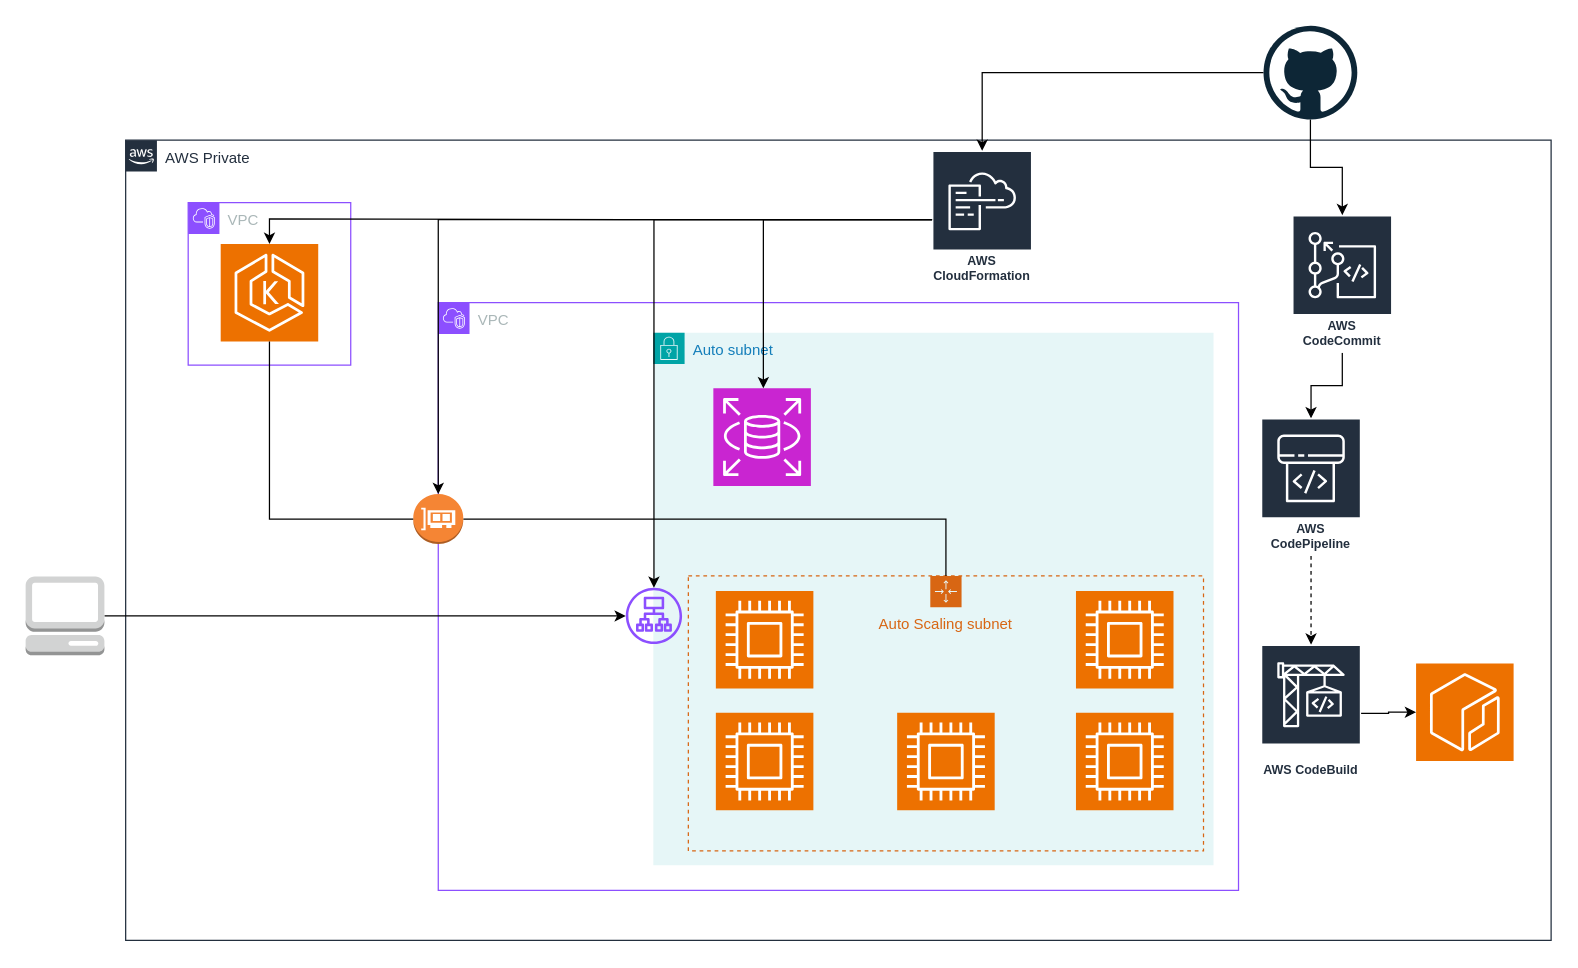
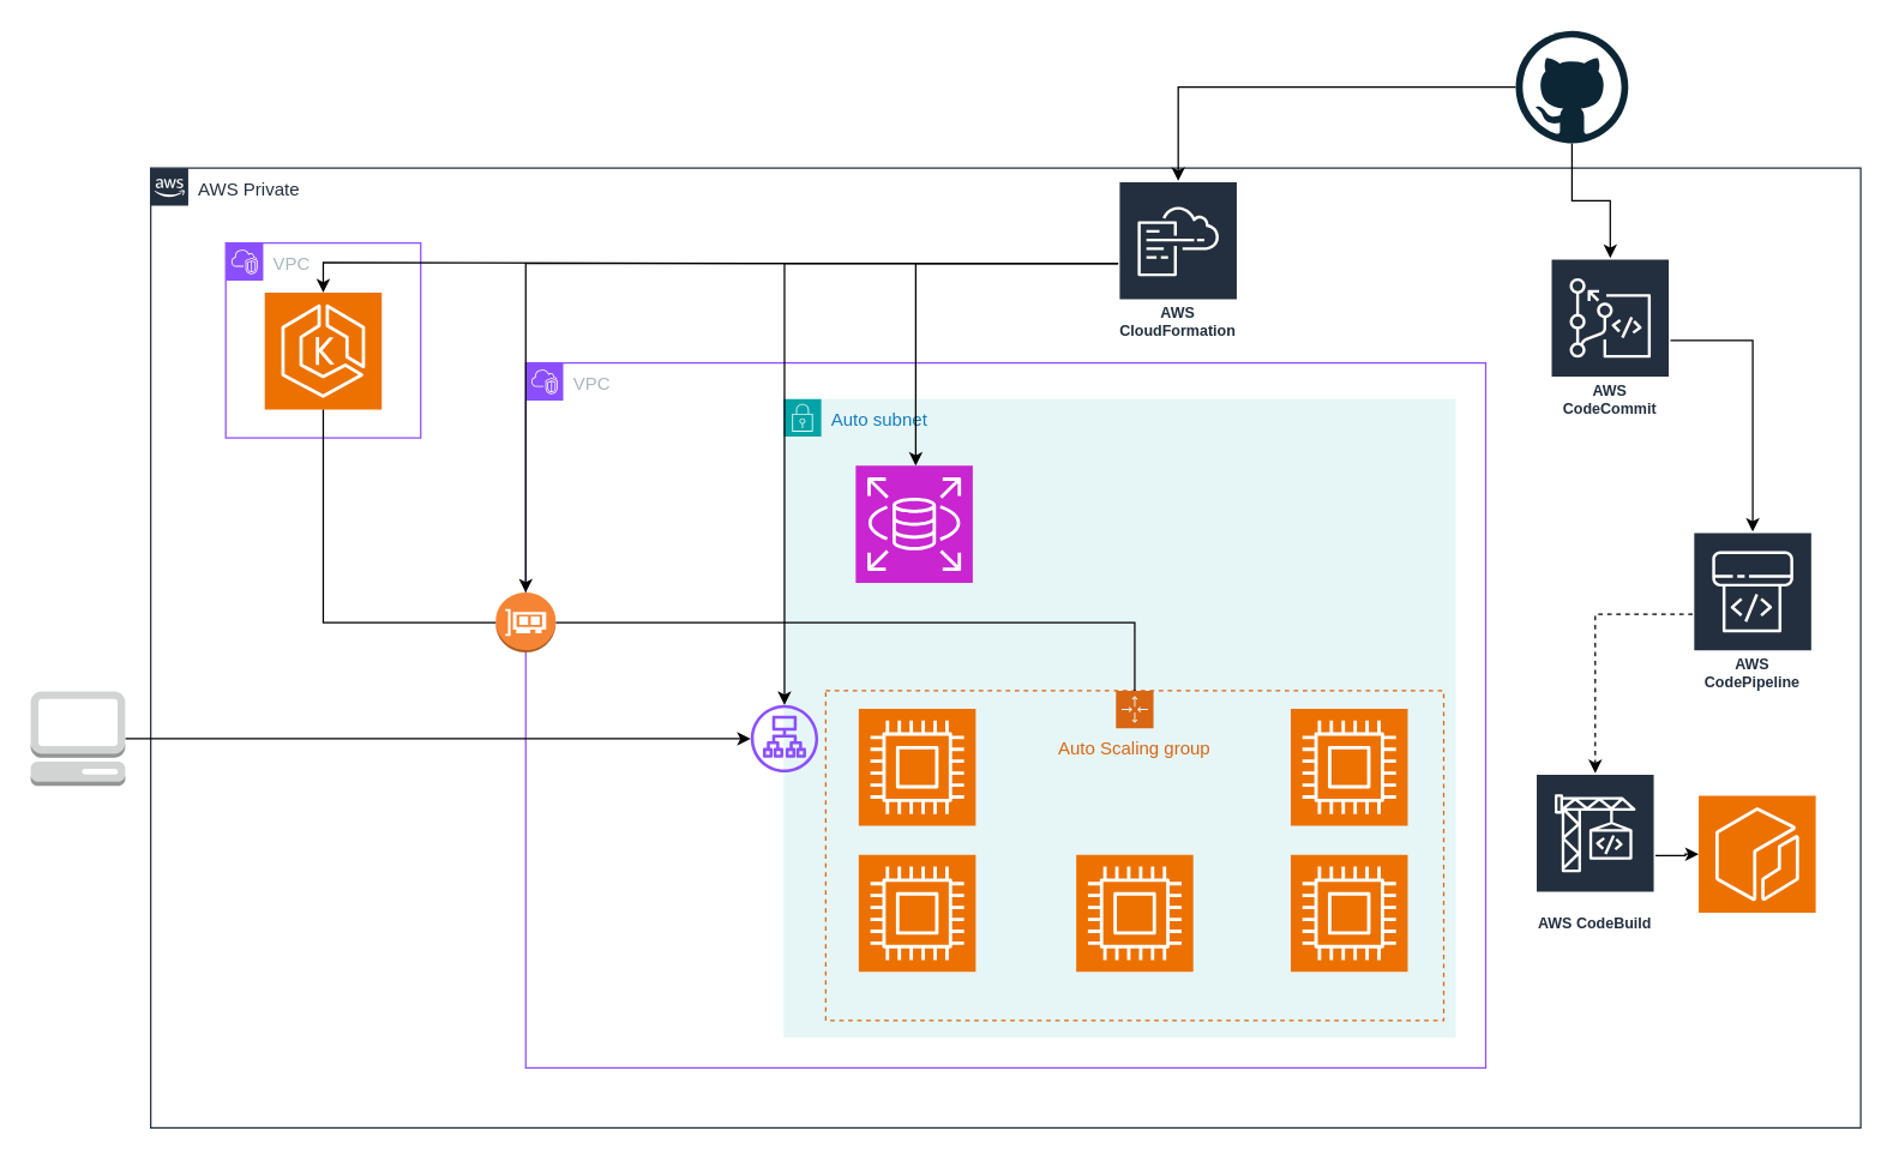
  <mxCell id="0" />
  <mxCell id="1" parent="0" />
  <mxCell id="2" value="AWS Private" style="points=[[0,0],[0.25,0],[0.5,0],[0.75,0],[1,0],[1,0.25],[1,0.5],[1,0.75],[1,1],[0.75,1],[0.5,1],[0.25,1],[0,1],[0,0.75],[0,0.5],[0,0.25]];outlineConnect=0;gradientColor=none;html=1;whiteSpace=wrap;fontSize=12;fontStyle=0;container=1;pointerEvents=0;collapsible=0;recursiveResize=0;shape=mxgraph.aws4.group;grIcon=mxgraph.aws4.group_aws_cloud_alt;strokeColor=#232F3E;fillColor=none;verticalAlign=top;align=left;spacingLeft=30;fontColor=#232F3E;dashed=0;" parent="1" vertex="1"><mxGeometry x="100" y="111.5" width="1140" height="640" as="geometry" /></mxCell>
  <mxCell id="3" value="VPC" style="points=[[0,0],[0.25,0],[0.5,0],[0.75,0],[1,0],[1,0.25],[1,0.5],[1,0.75],[1,1],[0.75,1],[0.5,1],[0.25,1],[0,1],[0,0.75],[0,0.5],[0,0.25]];outlineConnect=0;gradientColor=none;html=1;whiteSpace=wrap;fontSize=12;fontStyle=0;container=1;pointerEvents=0;collapsible=0;recursiveResize=0;shape=mxgraph.aws4.group;grIcon=mxgraph.aws4.group_vpc2;strokeColor=#8C4FFF;fillColor=none;verticalAlign=top;align=left;spacingLeft=30;fontColor=#AAB7B8;dashed=0;" parent="2" vertex="1"><mxGeometry x="50" y="50" width="130" height="130" as="geometry" /></mxCell>
  <mxCell id="4" value="" style="sketch=0;points=[[0,0,0],[0.25,0,0],[0.5,0,0],[0.75,0,0],[1,0,0],[0,1,0],[0.25,1,0],[0.5,1,0],[0.75,1,0],[1,1,0],[0,0.25,0],[0,0.5,0],[0,0.75,0],[1,0.25,0],[1,0.5,0],[1,0.75,0]];outlineConnect=0;fontColor=#232F3E;fillColor=#ED7100;strokeColor=#ffffff;dashed=0;verticalLabelPosition=bottom;verticalAlign=top;align=center;html=1;fontSize=12;fontStyle=0;aspect=fixed;shape=mxgraph.aws4.resourceIcon;resIcon=mxgraph.aws4.eks;" parent="3" vertex="1"><mxGeometry x="26" y="33" width="78" height="78" as="geometry" /></mxCell>
  <mxCell id="5" value="VPC" style="points=[[0,0],[0.25,0],[0.5,0],[0.75,0],[1,0],[1,0.25],[1,0.5],[1,0.75],[1,1],[0.75,1],[0.5,1],[0.25,1],[0,1],[0,0.75],[0,0.5],[0,0.25]];outlineConnect=0;gradientColor=none;html=1;whiteSpace=wrap;fontSize=12;fontStyle=0;container=1;pointerEvents=0;collapsible=0;recursiveResize=0;shape=mxgraph.aws4.group;grIcon=mxgraph.aws4.group_vpc2;strokeColor=#8C4FFF;fillColor=none;verticalAlign=top;align=left;spacingLeft=30;fontColor=#AAB7B8;dashed=0;" parent="2" vertex="1"><mxGeometry x="250" y="130" width="640" height="470" as="geometry" /></mxCell>
  <mxCell id="6" value="Auto subnet " style="points=[[0,0],[0.25,0],[0.5,0],[0.75,0],[1,0],[1,0.25],[1,0.5],[1,0.75],[1,1],[0.75,1],[0.5,1],[0.25,1],[0,1],[0,0.75],[0,0.5],[0,0.25]];outlineConnect=0;gradientColor=none;html=1;whiteSpace=wrap;fontSize=12;fontStyle=0;container=1;pointerEvents=0;collapsible=0;recursiveResize=0;shape=mxgraph.aws4.group;grIcon=mxgraph.aws4.group_security_group;grStroke=0;strokeColor=#00A4A6;fillColor=#E6F6F7;verticalAlign=top;align=left;spacingLeft=30;fontColor=#147EBA;dashed=0;" parent="5" vertex="1"><mxGeometry x="172" y="24" width="448" height="426" as="geometry" /></mxCell>
- <mxCell id="7" value="Auto Scaling subnet" style="points=[[0,0],[0.25,0],[0.5,0],[0.75,0],[1,0],[1,0.25],[1,0.5],[1,0.75],[1,1],[0.75,1],[0.5,1],[0.25,1],[0,1],[0,0.75],[0,0.5],[0,0.25]];outlineConnect=0;gradientColor=none;html=1;whiteSpace=wrap;fontSize=12;fontStyle=0;container=1;pointerEvents=0;collapsible=0;recursiveResize=0;shape=mxgraph.aws4.groupCenter;grIcon=mxgraph.aws4.group_auto_scaling_group;grStroke=1;strokeColor=#D86613;fillColor=none;verticalAlign=top;align=center;fontColor=#D86613;dashed=1;spacingTop=25;" vertex="1" parent="6"><mxGeometry x="28" y="194.5" width="412" height="220" as="geometry" /></mxCell>
+ <mxCell id="7" value="Auto Scaling group" style="points=[[0,0],[0.25,0],[0.5,0],[0.75,0],[1,0],[1,0.25],[1,0.5],[1,0.75],[1,1],[0.75,1],[0.5,1],[0.25,1],[0,1],[0,0.75],[0,0.5],[0,0.25]];outlineConnect=0;gradientColor=none;html=1;whiteSpace=wrap;fontSize=12;fontStyle=0;container=1;pointerEvents=0;collapsible=0;recursiveResize=0;shape=mxgraph.aws4.groupCenter;grIcon=mxgraph.aws4.group_auto_scaling_group;grStroke=1;strokeColor=#D86613;fillColor=none;verticalAlign=top;align=center;fontColor=#D86613;dashed=1;spacingTop=25;" vertex="1" parent="6"><mxGeometry x="28" y="194.5" width="412" height="220" as="geometry" /></mxCell>
  <mxCell id="8" value="" style="sketch=0;points=[[0,0,0],[0.25,0,0],[0.5,0,0],[0.75,0,0],[1,0,0],[0,1,0],[0.25,1,0],[0.5,1,0],[0.75,1,0],[1,1,0],[0,0.25,0],[0,0.5,0],[0,0.75,0],[1,0.25,0],[1,0.5,0],[1,0.75,0]];outlineConnect=0;fontColor=#232F3E;fillColor=#ED7100;strokeColor=#ffffff;dashed=0;verticalLabelPosition=bottom;verticalAlign=top;align=center;html=1;fontSize=12;fontStyle=0;aspect=fixed;shape=mxgraph.aws4.resourceIcon;resIcon=mxgraph.aws4.compute;" parent="7" vertex="1"><mxGeometry x="310" y="12" width="78" height="78" as="geometry" /></mxCell>
  <mxCell id="9" value="" style="sketch=0;points=[[0,0,0],[0.25,0,0],[0.5,0,0],[0.75,0,0],[1,0,0],[0,1,0],[0.25,1,0],[0.5,1,0],[0.75,1,0],[1,1,0],[0,0.25,0],[0,0.5,0],[0,0.75,0],[1,0.25,0],[1,0.5,0],[1,0.75,0]];outlineConnect=0;fontColor=#232F3E;fillColor=#ED7100;strokeColor=#ffffff;dashed=0;verticalLabelPosition=bottom;verticalAlign=top;align=center;html=1;fontSize=12;fontStyle=0;aspect=fixed;shape=mxgraph.aws4.resourceIcon;resIcon=mxgraph.aws4.compute;" parent="7" vertex="1"><mxGeometry x="167" y="109.5" width="78" height="78" as="geometry" /></mxCell>
  <mxCell id="10" value="" style="sketch=0;points=[[0,0,0],[0.25,0,0],[0.5,0,0],[0.75,0,0],[1,0,0],[0,1,0],[0.25,1,0],[0.5,1,0],[0.75,1,0],[1,1,0],[0,0.25,0],[0,0.5,0],[0,0.75,0],[1,0.25,0],[1,0.5,0],[1,0.75,0]];outlineConnect=0;fontColor=#232F3E;fillColor=#ED7100;strokeColor=#ffffff;dashed=0;verticalLabelPosition=bottom;verticalAlign=top;align=center;html=1;fontSize=12;fontStyle=0;aspect=fixed;shape=mxgraph.aws4.resourceIcon;resIcon=mxgraph.aws4.compute;" vertex="1" parent="7"><mxGeometry x="310" y="109.5" width="78" height="78" as="geometry" /></mxCell>
  <mxCell id="11" value="" style="sketch=0;points=[[0,0,0],[0.25,0,0],[0.5,0,0],[0.75,0,0],[1,0,0],[0,1,0],[0.25,1,0],[0.5,1,0],[0.75,1,0],[1,1,0],[0,0.25,0],[0,0.5,0],[0,0.75,0],[1,0.25,0],[1,0.5,0],[1,0.75,0]];outlineConnect=0;fontColor=#232F3E;fillColor=#ED7100;strokeColor=#ffffff;dashed=0;verticalLabelPosition=bottom;verticalAlign=top;align=center;html=1;fontSize=12;fontStyle=0;aspect=fixed;shape=mxgraph.aws4.resourceIcon;resIcon=mxgraph.aws4.compute;" parent="7" vertex="1"><mxGeometry x="22" y="109.5" width="78" height="78" as="geometry" /></mxCell>
  <mxCell id="12" value="" style="sketch=0;points=[[0,0,0],[0.25,0,0],[0.5,0,0],[0.75,0,0],[1,0,0],[0,1,0],[0.25,1,0],[0.5,1,0],[0.75,1,0],[1,1,0],[0,0.25,0],[0,0.5,0],[0,0.75,0],[1,0.25,0],[1,0.5,0],[1,0.75,0]];outlineConnect=0;fontColor=#232F3E;fillColor=#ED7100;strokeColor=#ffffff;dashed=0;verticalLabelPosition=bottom;verticalAlign=top;align=center;html=1;fontSize=12;fontStyle=0;aspect=fixed;shape=mxgraph.aws4.resourceIcon;resIcon=mxgraph.aws4.compute;" parent="7" vertex="1"><mxGeometry x="22" y="12" width="78" height="78" as="geometry" /></mxCell>
  <mxCell id="13" value="" style="sketch=0;points=[[0,0,0],[0.25,0,0],[0.5,0,0],[0.75,0,0],[1,0,0],[0,1,0],[0.25,1,0],[0.5,1,0],[0.75,1,0],[1,1,0],[0,0.25,0],[0,0.5,0],[0,0.75,0],[1,0.25,0],[1,0.5,0],[1,0.75,0]];outlineConnect=0;fontColor=#232F3E;fillColor=#C925D1;strokeColor=#ffffff;dashed=0;verticalLabelPosition=bottom;verticalAlign=top;align=center;html=1;fontSize=12;fontStyle=0;aspect=fixed;shape=mxgraph.aws4.resourceIcon;resIcon=mxgraph.aws4.rds;" parent="6" vertex="1"><mxGeometry x="48" y="44.5" width="78" height="78" as="geometry" /></mxCell>
  <mxCell id="14" style="edgeStyle=orthogonalEdgeStyle;rounded=0;orthogonalLoop=1;jettySize=auto;html=1;endArrow=none;startFill=0;" edge="1" parent="5" source="15" target="7"><mxGeometry relative="1" as="geometry" /></mxCell>
  <mxCell id="15" value="" style="outlineConnect=0;dashed=0;verticalLabelPosition=bottom;verticalAlign=top;align=center;html=1;shape=mxgraph.aws3.elastic_network_interface;fillColor=#F58534;gradientColor=none;" parent="5" vertex="1"><mxGeometry x="-20" y="153" width="40" height="40" as="geometry" /></mxCell>
  <mxCell id="16" value="" style="sketch=0;outlineConnect=0;fontColor=#232F3E;gradientColor=none;fillColor=#8C4FFF;strokeColor=none;dashed=0;verticalLabelPosition=bottom;verticalAlign=top;align=center;html=1;fontSize=12;fontStyle=0;aspect=fixed;pointerEvents=1;shape=mxgraph.aws4.application_load_balancer;" parent="5" vertex="1"><mxGeometry x="150" y="228" width="45" height="45" as="geometry" /></mxCell>
  <mxCell id="17" style="edgeStyle=orthogonalEdgeStyle;rounded=0;orthogonalLoop=1;jettySize=auto;html=1;" edge="1" parent="2" source="18" target="20"><mxGeometry relative="1" as="geometry" /></mxCell>
  <mxCell id="18" value="AWS CodeCommit" style="sketch=0;outlineConnect=0;fontColor=#232F3E;gradientColor=none;strokeColor=#ffffff;fillColor=#232F3E;dashed=0;verticalLabelPosition=middle;verticalAlign=bottom;align=center;html=1;whiteSpace=wrap;fontSize=10;fontStyle=1;spacing=3;shape=mxgraph.aws4.productIcon;prIcon=mxgraph.aws4.codecommit;" vertex="1" parent="2"><mxGeometry x="933" y="60" width="80" height="110" as="geometry" /></mxCell>
  <mxCell id="19" style="edgeStyle=orthogonalEdgeStyle;rounded=0;orthogonalLoop=1;jettySize=auto;html=1;dashed=1;" edge="1" parent="2" source="20" target="22"><mxGeometry relative="1" as="geometry" /></mxCell>
- <mxCell id="20" value="AWS CodePipeline" style="sketch=0;outlineConnect=0;fontColor=#232F3E;gradientColor=none;strokeColor=#ffffff;fillColor=#232F3E;dashed=0;verticalLabelPosition=middle;verticalAlign=bottom;align=center;html=1;whiteSpace=wrap;fontSize=10;fontStyle=1;spacing=3;shape=mxgraph.aws4.productIcon;prIcon=mxgraph.aws4.codepipeline;" vertex="1" parent="2"><mxGeometry x="908" y="222.5" width="80" height="110" as="geometry" /></mxCell>
+ <mxCell id="20" value="AWS CodePipeline" style="sketch=0;outlineConnect=0;fontColor=#232F3E;gradientColor=none;strokeColor=#ffffff;fillColor=#232F3E;dashed=0;verticalLabelPosition=middle;verticalAlign=bottom;align=center;html=1;whiteSpace=wrap;fontSize=10;fontStyle=1;spacing=3;shape=mxgraph.aws4.productIcon;prIcon=mxgraph.aws4.codepipeline;" vertex="1" parent="2"><mxGeometry x="1028" y="242.5" width="80" height="110" as="geometry" /></mxCell>
  <mxCell id="21" style="edgeStyle=orthogonalEdgeStyle;rounded=0;orthogonalLoop=1;jettySize=auto;html=1;" edge="1" parent="2" source="22" target="23"><mxGeometry relative="1" as="geometry" /></mxCell>
- <mxCell id="22" value="AWS CodeBuild" style="sketch=0;outlineConnect=0;fontColor=#232F3E;gradientColor=none;strokeColor=#ffffff;fillColor=#232F3E;dashed=0;verticalLabelPosition=middle;verticalAlign=bottom;align=center;html=1;whiteSpace=wrap;fontSize=10;fontStyle=1;spacing=3;shape=mxgraph.aws4.productIcon;prIcon=mxgraph.aws4.codebuild;" vertex="1" parent="2"><mxGeometry x="908" y="403.5" width="80" height="110" as="geometry" /></mxCell>
+ <mxCell id="22" value="AWS CodeBuild" style="sketch=0;outlineConnect=0;fontColor=#232F3E;gradientColor=none;strokeColor=#ffffff;fillColor=#232F3E;dashed=0;verticalLabelPosition=middle;verticalAlign=bottom;align=center;html=1;whiteSpace=wrap;fontSize=10;fontStyle=1;spacing=3;shape=mxgraph.aws4.productIcon;prIcon=mxgraph.aws4.codebuild;" vertex="1" parent="2"><mxGeometry x="923" y="403.5" width="80" height="110" as="geometry" /></mxCell>
  <mxCell id="23" value="" style="sketch=0;points=[[0,0,0],[0.25,0,0],[0.5,0,0],[0.75,0,0],[1,0,0],[0,1,0],[0.25,1,0],[0.5,1,0],[0.75,1,0],[1,1,0],[0,0.25,0],[0,0.5,0],[0,0.75,0],[1,0.25,0],[1,0.5,0],[1,0.75,0]];outlineConnect=0;fontColor=#232F3E;fillColor=#ED7100;strokeColor=#ffffff;dashed=0;verticalLabelPosition=bottom;verticalAlign=top;align=center;html=1;fontSize=12;fontStyle=0;aspect=fixed;shape=mxgraph.aws4.resourceIcon;resIcon=mxgraph.aws4.ecr;" vertex="1" parent="2"><mxGeometry x="1032" y="418.5" width="78" height="78" as="geometry" /></mxCell>
  <mxCell id="24" style="edgeStyle=orthogonalEdgeStyle;rounded=0;orthogonalLoop=1;jettySize=auto;html=1;" edge="1" parent="2" source="27" target="15"><mxGeometry relative="1" as="geometry" /></mxCell>
  <mxCell id="25" style="edgeStyle=orthogonalEdgeStyle;rounded=0;orthogonalLoop=1;jettySize=auto;html=1;" edge="1" parent="2" source="27" target="16"><mxGeometry relative="1" as="geometry" /></mxCell>
  <mxCell id="26" style="edgeStyle=orthogonalEdgeStyle;rounded=0;orthogonalLoop=1;jettySize=auto;html=1;" edge="1" parent="2" source="27" target="13"><mxGeometry relative="1" as="geometry"><Array as="points"><mxPoint x="510" y="64" /></Array></mxGeometry></mxCell>
  <mxCell id="27" value="AWS CloudFormation" style="sketch=0;outlineConnect=0;fontColor=#232F3E;gradientColor=none;strokeColor=#ffffff;fillColor=#232F3E;dashed=0;verticalLabelPosition=middle;verticalAlign=bottom;align=center;html=1;whiteSpace=wrap;fontSize=10;fontStyle=1;spacing=3;shape=mxgraph.aws4.productIcon;prIcon=mxgraph.aws4.cloudformation;" vertex="1" parent="2"><mxGeometry x="645" y="8.5" width="80" height="110" as="geometry" /></mxCell>
  <mxCell id="28" style="edgeStyle=orthogonalEdgeStyle;rounded=0;orthogonalLoop=1;jettySize=auto;html=1;entryX=0.5;entryY=0;entryDx=0;entryDy=0;entryPerimeter=0;" edge="1" parent="2" source="27" target="4"><mxGeometry relative="1" as="geometry" /></mxCell>
  <mxCell id="29" style="edgeStyle=orthogonalEdgeStyle;rounded=0;orthogonalLoop=1;jettySize=auto;html=1;exitX=0.5;exitY=1;exitDx=0;exitDy=0;exitPerimeter=0;entryX=0;entryY=0.5;entryDx=0;entryDy=0;entryPerimeter=0;endArrow=none;startFill=0;" edge="1" parent="2" source="4" target="15"><mxGeometry relative="1" as="geometry"><mxPoint x="154" y="122.974" as="sourcePoint" /><mxPoint x="250" y="284" as="targetPoint" /></mxGeometry></mxCell>
  <mxCell id="30" style="edgeStyle=orthogonalEdgeStyle;rounded=0;orthogonalLoop=1;jettySize=auto;html=1;" edge="1" parent="1" source="31" target="16"><mxGeometry relative="1" as="geometry" /></mxCell>
  <mxCell id="31" value="" style="outlineConnect=0;dashed=0;verticalLabelPosition=bottom;verticalAlign=top;align=center;html=1;shape=mxgraph.aws3.management_console;fillColor=#D2D3D3;gradientColor=none;" parent="1" vertex="1"><mxGeometry x="20" y="460.5" width="63" height="63" as="geometry" /></mxCell>
  <mxCell id="32" style="edgeStyle=orthogonalEdgeStyle;rounded=0;orthogonalLoop=1;jettySize=auto;html=1;" edge="1" parent="1" source="34" target="18"><mxGeometry relative="1" as="geometry" /></mxCell>
  <mxCell id="33" style="edgeStyle=orthogonalEdgeStyle;rounded=0;orthogonalLoop=1;jettySize=auto;html=1;" edge="1" parent="1" source="34" target="27"><mxGeometry relative="1" as="geometry" /></mxCell>
  <mxCell id="34" value="" style="dashed=0;outlineConnect=0;html=1;align=center;labelPosition=center;verticalLabelPosition=bottom;verticalAlign=top;shape=mxgraph.weblogos.github" vertex="1" parent="1"><mxGeometry x="1010" y="20" width="75" height="75" as="geometry" /></mxCell>
